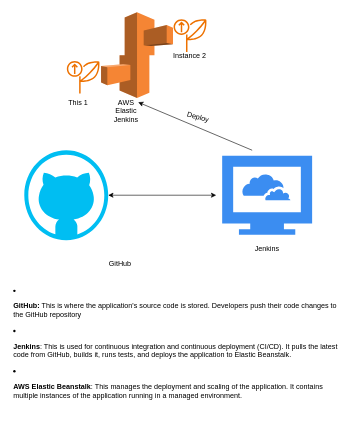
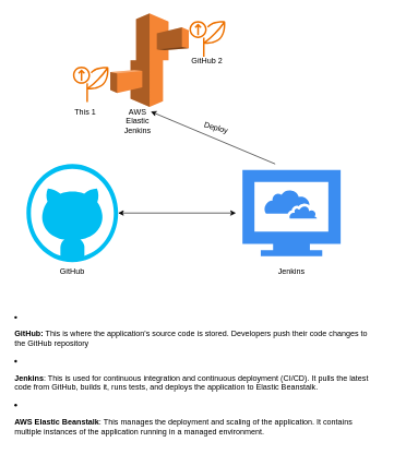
  <mxCell id="0" />
  <mxCell id="1" parent="0" />
  <mxCell id="2" value="" style="sketch=0;html=1;aspect=fixed;strokeColor=none;shadow=0;fillColor=#3B8DF1;verticalAlign=top;labelPosition=center;verticalLabelPosition=bottom;shape=mxgraph.gcp2.cloud_computer" vertex="1" parent="1"><mxGeometry x="370" y="259" width="150" height="132" as="geometry" /></mxCell>
  <mxCell id="3" value="" style="outlineConnect=0;dashed=0;verticalLabelPosition=bottom;verticalAlign=top;align=center;html=1;shape=mxgraph.aws3.elastic_beanstalk;fillColor=#F58534;gradientColor=none;" vertex="1" parent="1"><mxGeometry x="168" y="20" width="120" height="143" as="geometry" /></mxCell>
  <mxCell id="4" value="" style="sketch=0;outlineConnect=0;fontColor=#232F3E;gradientColor=none;fillColor=#ED7100;strokeColor=none;dashed=0;verticalLabelPosition=bottom;verticalAlign=top;align=center;html=1;fontSize=12;fontStyle=0;aspect=fixed;pointerEvents=1;shape=mxgraph.aws4.deployment;" vertex="1" parent="1"><mxGeometry x="288" y="30" width="58.43" height="56" as="geometry" /></mxCell>
  <mxCell id="5" value="" style="sketch=0;outlineConnect=0;fontColor=#232F3E;gradientColor=none;fillColor=#ED7100;strokeColor=none;dashed=0;verticalLabelPosition=bottom;verticalAlign=top;align=center;html=1;fontSize=12;fontStyle=0;aspect=fixed;pointerEvents=1;shape=mxgraph.aws4.deployment;" vertex="1" parent="1"><mxGeometry x="110" y="100" width="58" height="55.58" as="geometry" /></mxCell>
  <mxCell id="6" value="" style="verticalLabelPosition=bottom;html=1;verticalAlign=top;align=center;strokeColor=none;fillColor=#00BEF2;shape=mxgraph.azure.github_code;pointerEvents=1;" vertex="1" parent="1"><mxGeometry x="40" y="250" width="140" height="150" as="geometry" /></mxCell>
  <mxCell id="7" value="" style="endArrow=classic;startArrow=classic;html=1;rounded=0;" edge="1" parent="1" source="6"><mxGeometry width="50" height="50" relative="1" as="geometry"><mxPoint x="230" y="290" as="sourcePoint" /><mxPoint x="360" y="325" as="targetPoint" /></mxGeometry></mxCell>
  <mxCell id="8" value="" style="endArrow=classic;html=1;rounded=0;" edge="1" parent="1"><mxGeometry width="50" height="50" relative="1" as="geometry"><mxPoint x="420" y="250" as="sourcePoint" /><mxPoint x="230" y="170" as="targetPoint" /></mxGeometry></mxCell>
  <mxCell id="9" value="AWS Elastic Jenkins" style="text;strokeColor=none;align=center;fillColor=none;html=1;verticalAlign=middle;whiteSpace=wrap;rounded=0;" vertex="1" parent="1"><mxGeometry x="180" y="170" width="60" height="30" as="geometry" /></mxCell>
  <mxCell id="10" value="This 1" style="text;strokeColor=none;align=center;fillColor=none;html=1;verticalAlign=middle;whiteSpace=wrap;rounded=0;" vertex="1" parent="1"><mxGeometry x="100" y="155.58" width="60" height="30" as="geometry" /></mxCell>
- <mxCell id="11" value="Instance 2" style="text;strokeColor=none;align=center;fillColor=none;html=1;verticalAlign=middle;whiteSpace=wrap;rounded=0;" vertex="1" parent="1"><mxGeometry x="286.43" y="76.5" width="60" height="30" as="geometry" /></mxCell>
+ <mxCell id="11" value="GitHub 2" style="text;strokeColor=none;align=center;fillColor=none;html=1;verticalAlign=middle;whiteSpace=wrap;rounded=0;" vertex="1" parent="1"><mxGeometry x="286.43" y="76.5" width="60" height="30" as="geometry" /></mxCell>
  <mxCell id="12" value="Jenkins&lt;span style=&quot;color: rgba(0, 0, 0, 0); font-family: monospace; font-size: 0px; text-align: start; text-wrap: nowrap;&quot;&gt;%3CmxGraphModel%3E%3Croot%3E%3CmxCell%20id%3D%220%22%2F%3E%3CmxCell%20id%3D%221%22%20parent%3D%220%22%2F%3E%3CmxCell%20id%3D%222%22%20value%3D%22AWS%20Elastic%20Beanstalk%22%20style%3D%22text%3BstrokeColor%3Dnone%3Balign%3Dcenter%3BfillColor%3Dnone%3Bhtml%3D1%3BverticalAlign%3Dmiddle%3BwhiteSpace%3Dwrap%3Brounded%3D0%3B%22%20vertex%3D%221%22%20parent%3D%221%22%3E%3CmxGeometry%20x%3D%22300%22%20y%3D%22290%22%20width%3D%2260%22%20height%3D%2230%22%20as%3D%22geometry%22%2F%3E%3C%2FmxCell%3E%3C%2Froot%3E%3C%2FmxGraphModel%3E&lt;/span&gt;" style="text;strokeColor=none;align=center;fillColor=none;html=1;verticalAlign=middle;whiteSpace=wrap;rounded=0;" vertex="1" parent="1"><mxGeometry x="415" y="400" width="60" height="30" as="geometry" /></mxCell>
  <mxCell id="13" value="Deploy" style="text;strokeColor=none;align=center;fillColor=none;html=1;verticalAlign=middle;whiteSpace=wrap;rounded=0;rotation=15;" vertex="1" parent="1"><mxGeometry x="300" y="180" width="60" height="30" as="geometry" /></mxCell>
- <mxCell id="14" value="GitHub" style="text;strokeColor=none;align=center;fillColor=none;html=1;verticalAlign=middle;whiteSpace=wrap;rounded=0;" vertex="1" parent="1"><mxGeometry x="170" y="425" width="60" height="30" as="geometry" /></mxCell>
+ <mxCell id="14" value="GitHub" style="text;strokeColor=none;align=center;fillColor=none;html=1;verticalAlign=middle;whiteSpace=wrap;rounded=0;" vertex="1" parent="1"><mxGeometry x="80" y="400" width="60" height="30" as="geometry" /></mxCell>
  <mxCell id="15" value="&lt;li&gt;&lt;p&gt;&lt;strong&gt;GitHub:&amp;nbsp;&lt;/strong&gt;&lt;span style=&quot;background-color: initial;&quot;&gt;This is where the application's source code is stored. Developers push their code changes to the GitHub repository&lt;/span&gt;&lt;/p&gt;&lt;/li&gt;&lt;li&gt;&lt;p&gt;&lt;strong style=&quot;background-color: initial;&quot;&gt;Jenkins&lt;/strong&gt;&lt;span style=&quot;background-color: initial;&quot;&gt;: This&lt;/span&gt;&lt;span style=&quot;background-color: initial;&quot;&gt;&amp;nbsp;is used for continuous integration and continuous deployment (CI/CD). It pulls the latest code from GitHub, builds it, runs tests, and deploys the application to Elastic Beanstalk.&lt;/span&gt;&lt;/p&gt;&lt;/li&gt;&lt;li&gt;&lt;p&gt;&lt;strong&gt;AWS Elastic Beanstalk&lt;/strong&gt;:&amp;nbsp;&lt;span style=&quot;background-color: initial;&quot;&gt;This manages the deployment and scaling of the application. It contains multiple instances of the application running in a managed environment.&lt;/span&gt;&lt;/p&gt;&lt;/li&gt;" style="text;whiteSpace=wrap;html=1;" vertex="1" parent="1"><mxGeometry x="20" y="470" width="560" height="220" as="geometry" /></mxCell>
